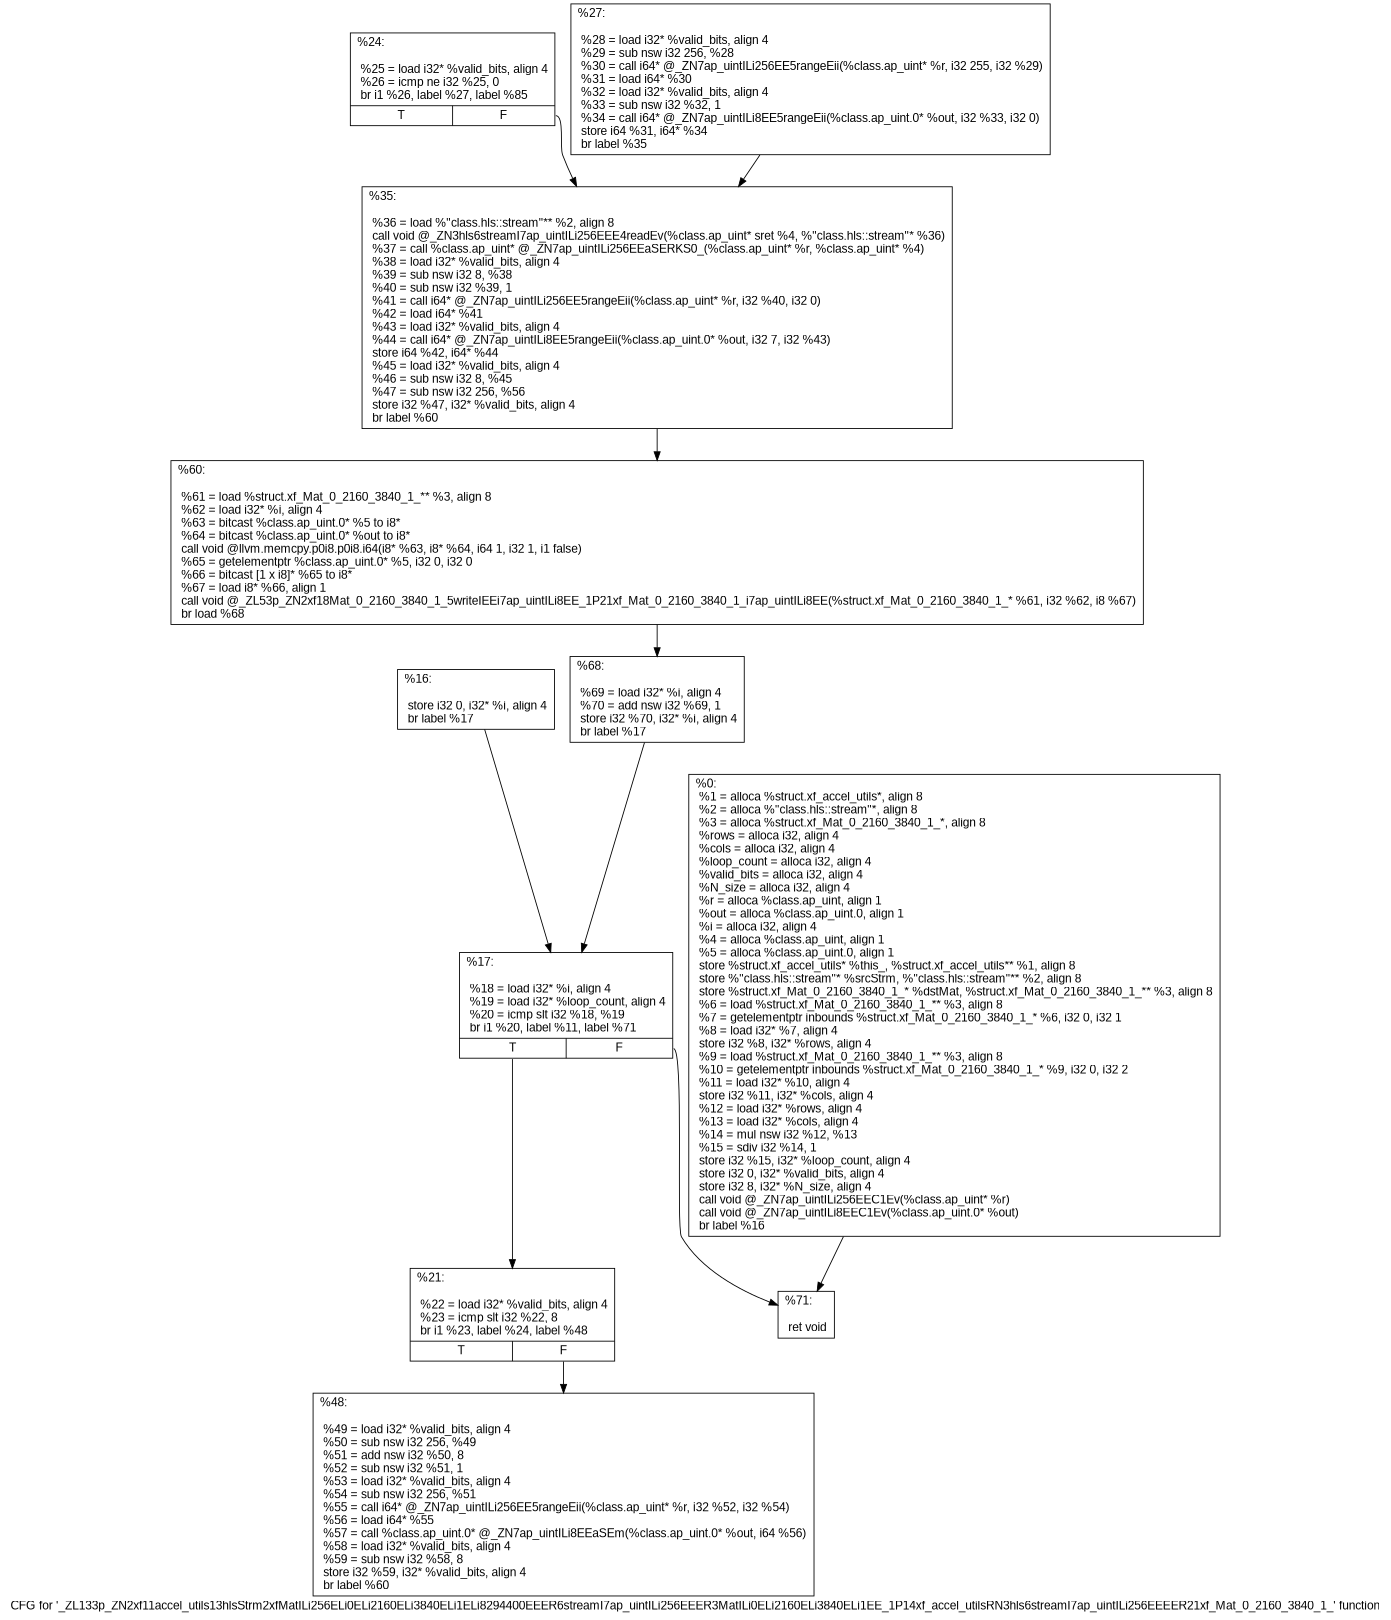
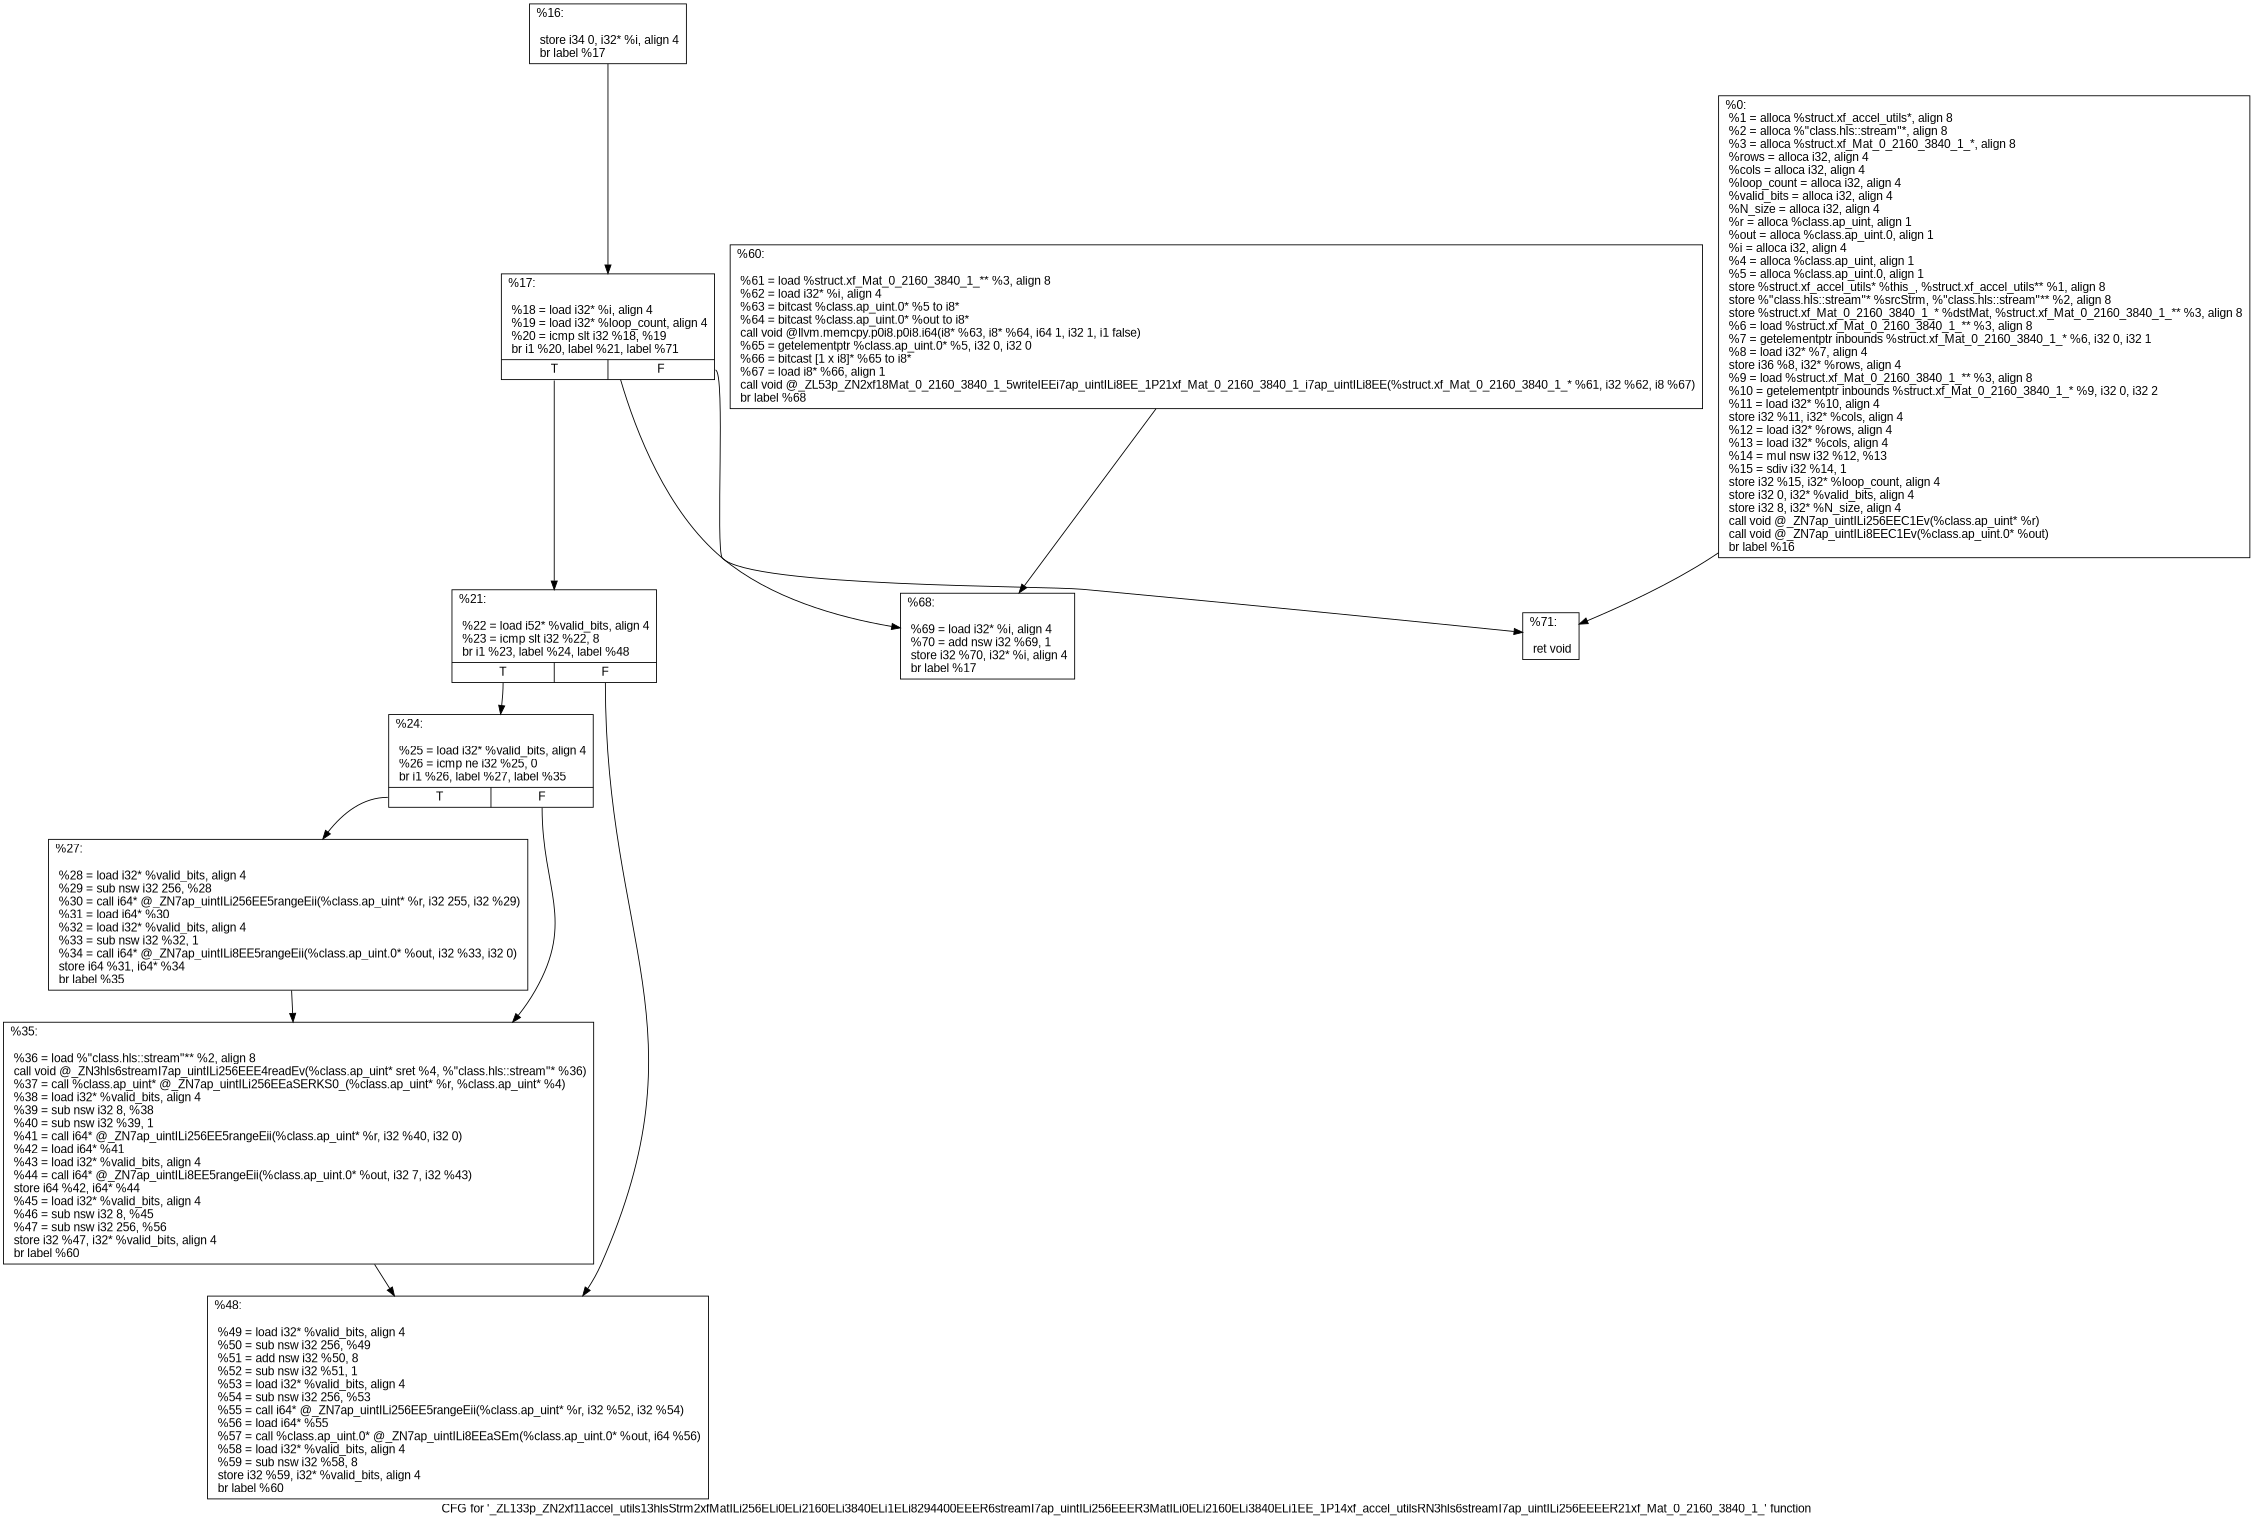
  digraph {
    fontname="Liberation Sans"
    label="CFG for '_ZL133p_ZN2xf11accel_utils13hlsStrm2xfMatILi256ELi0ELi2160ELi3840ELi1ELi8294400EEER6streamI7ap_uintILi256EEER3MatILi0ELi2160ELi3840ELi1EE_1P14xf_accel_utilsRN3hls6streamI7ap_uintILi256EEEER21xf_Mat_0_2160_3840_1_' function"
    node [fontname="Liberation Sans" shape=record]
    edge [fontname="Liberation Sans"]
-   n1 [label="{%0:\l  %1 = alloca %struct.xf_accel_utils*, align 8\l  %2 = alloca %\"class.hls::stream\"*, align 8\l  %3 = alloca %struct.xf_Mat_0_2160_3840_1_*, align 8\l  %rows = alloca i32, align 4\l  %cols = alloca i32, align 4\l  %loop_count = alloca i32, align 4\l  %valid_bits = alloca i32, align 4\l  %N_size = alloca i32, align 4\l  %r = alloca %class.ap_uint, align 1\l  %out = alloca %class.ap_uint.0, align 1\l  %i = alloca i32, align 4\l  %4 = alloca %class.ap_uint, align 1\l  %5 = alloca %class.ap_uint.0, align 1\l  store %struct.xf_accel_utils* %this_, %struct.xf_accel_utils** %1, align 8\l  store %\"class.hls::stream\"* %srcStrm, %\"class.hls::stream\"** %2, align 8\l  store %struct.xf_Mat_0_2160_3840_1_* %dstMat, %struct.xf_Mat_0_2160_3840_1_** %3, align 8\l  %6 = load %struct.xf_Mat_0_2160_3840_1_** %3, align 8\l  %7 = getelementptr inbounds %struct.xf_Mat_0_2160_3840_1_* %6, i32 0, i32 1\l  %8 = load i32* %7, align 4\l  store i32 %8, i32* %rows, align 4\l  %9 = load %struct.xf_Mat_0_2160_3840_1_** %3, align 8\l  %10 = getelementptr inbounds %struct.xf_Mat_0_2160_3840_1_* %9, i32 0, i32 2\l  %11 = load i32* %10, align 4\l  store i32 %11, i32* %cols, align 4\l  %12 = load i32* %rows, align 4\l  %13 = load i32* %cols, align 4\l  %14 = mul nsw i32 %12, %13\l  %15 = sdiv i32 %14, 1\l  store i32 %15, i32* %loop_count, align 4\l  store i32 0, i32* %valid_bits, align 4\l  store i32 8, i32* %N_size, align 4\l  call void @_ZN7ap_uintILi256EEC1Ev(%class.ap_uint* %r)\l  call void @_ZN7ap_uintILi8EEC1Ev(%class.ap_uint.0* %out)\l  br label %16\l}"]
+   n1 [label="{%0:\l  %1 = alloca %struct.xf_accel_utils*, align 8\l  %2 = alloca %\"class.hls::stream\"*, align 8\l  %3 = alloca %struct.xf_Mat_0_2160_3840_1_*, align 8\l  %rows = alloca i32, align 4\l  %cols = alloca i32, align 4\l  %loop_count = alloca i32, align 4\l  %valid_bits = alloca i32, align 4\l  %N_size = alloca i32, align 4\l  %r = alloca %class.ap_uint, align 1\l  %out = alloca %class.ap_uint.0, align 1\l  %i = alloca i32, align 4\l  %4 = alloca %class.ap_uint, align 1\l  %5 = alloca %class.ap_uint.0, align 1\l  store %struct.xf_accel_utils* %this_, %struct.xf_accel_utils** %1, align 8\l  store %\"class.hls::stream\"* %srcStrm, %\"class.hls::stream\"** %2, align 8\l  store %struct.xf_Mat_0_2160_3840_1_* %dstMat, %struct.xf_Mat_0_2160_3840_1_** %3, align 8\l  %6 = load %struct.xf_Mat_0_2160_3840_1_** %3, align 8\l  %7 = getelementptr inbounds %struct.xf_Mat_0_2160_3840_1_* %6, i32 0, i32 1\l  %8 = load i32* %7, align 4\l  store i36 %8, i32* %rows, align 4\l  %9 = load %struct.xf_Mat_0_2160_3840_1_** %3, align 8\l  %10 = getelementptr inbounds %struct.xf_Mat_0_2160_3840_1_* %9, i32 0, i32 2\l  %11 = load i32* %10, align 4\l  store i32 %11, i32* %cols, align 4\l  %12 = load i32* %rows, align 4\l  %13 = load i32* %cols, align 4\l  %14 = mul nsw i32 %12, %13\l  %15 = sdiv i32 %14, 1\l  store i32 %15, i32* %loop_count, align 4\l  store i32 0, i32* %valid_bits, align 4\l  store i32 8, i32* %N_size, align 4\l  call void @_ZN7ap_uintILi256EEC1Ev(%class.ap_uint* %r)\l  call void @_ZN7ap_uintILi8EEC1Ev(%class.ap_uint.0* %out)\l  br label %16\l}"]
    n2 [label="{%71:\l\l  ret void\l}"]
-   n3 [label="{%16:\l\l  store i32 0, i32* %i, align 4\l  br label %17\l}"]
-   n4 [label="{%17:\l\l  %18 = load i32* %i, align 4\l  %19 = load i32* %loop_count, align 4\l  %20 = icmp slt i32 %18, %19\l  br i1 %20, label %11, label %71\l|{<s0>T|<s1>F}}"]
-   n5 [label="{%21:\l\l  %22 = load i32* %valid_bits, align 4\l  %23 = icmp slt i32 %22, 8\l  br i1 %23, label %24, label %48\l|{<s0>T|<s1>F}}"]
-   n6 [label="{%24:\l\l  %25 = load i32* %valid_bits, align 4\l  %26 = icmp ne i32 %25, 0\l  br i1 %26, label %27, label %85\l|{<s0>T|<s1>F}}"]
-   n7 [label="{%48:\l\l  %49 = load i32* %valid_bits, align 4\l  %50 = sub nsw i32 256, %49\l  %51 = add nsw i32 %50, 8\l  %52 = sub nsw i32 %51, 1\l  %53 = load i32* %valid_bits, align 4\l  %54 = sub nsw i32 256, %51\l  %55 = call i64* @_ZN7ap_uintILi256EE5rangeEii(%class.ap_uint* %r, i32 %52, i32 %54)\l  %56 = load i64* %55\l  %57 = call %class.ap_uint.0* @_ZN7ap_uintILi8EEaSEm(%class.ap_uint.0* %out, i64 %56)\l  %58 = load i32* %valid_bits, align 4\l  %59 = sub nsw i32 %58, 8\l  store i32 %59, i32* %valid_bits, align 4\l  br label %60\l}"]
+   n3 [label="{%16:\l\l  store i34 0, i32* %i, align 4\l  br label %17\l}"]
+   n4 [label="{%17:\l\l  %18 = load i32* %i, align 4\l  %19 = load i32* %loop_count, align 4\l  %20 = icmp slt i32 %18, %19\l  br i1 %20, label %21, label %71\l|{<s0>T|<s1>F}}"]
+   n5 [label="{%21:\l\l  %22 = load i52* %valid_bits, align 4\l  %23 = icmp slt i32 %22, 8\l  br i1 %23, label %24, label %48\l|{<s0>T|<s1>F}}"]
+   n6 [label="{%24:\l\l  %25 = load i32* %valid_bits, align 4\l  %26 = icmp ne i32 %25, 0\l  br i1 %26, label %27, label %35\l|{<s0>T|<s1>F}}"]
+   n7 [label="{%48:\l\l  %49 = load i32* %valid_bits, align 4\l  %50 = sub nsw i32 256, %49\l  %51 = add nsw i32 %50, 8\l  %52 = sub nsw i32 %51, 1\l  %53 = load i32* %valid_bits, align 4\l  %54 = sub nsw i32 256, %53\l  %55 = call i64* @_ZN7ap_uintILi256EE5rangeEii(%class.ap_uint* %r, i32 %52, i32 %54)\l  %56 = load i64* %55\l  %57 = call %class.ap_uint.0* @_ZN7ap_uintILi8EEaSEm(%class.ap_uint.0* %out, i64 %56)\l  %58 = load i32* %valid_bits, align 4\l  %59 = sub nsw i32 %58, 8\l  store i32 %59, i32* %valid_bits, align 4\l  br label %60\l}"]
    n8 [label="{%27:\l\l  %28 = load i32* %valid_bits, align 4\l  %29 = sub nsw i32 256, %28\l  %30 = call i64* @_ZN7ap_uintILi256EE5rangeEii(%class.ap_uint* %r, i32 255, i32 %29)\l  %31 = load i64* %30\l  %32 = load i32* %valid_bits, align 4\l  %33 = sub nsw i32 %32, 1\l  %34 = call i64* @_ZN7ap_uintILi8EE5rangeEii(%class.ap_uint.0* %out, i32 %33, i32 0)\l  store i64 %31, i64* %34\l  br label %35\l}"]
    n9 [label="{%35:\l\l  %36 = load %\"class.hls::stream\"** %2, align 8\l  call void @_ZN3hls6streamI7ap_uintILi256EEE4readEv(%class.ap_uint* sret %4, %\"class.hls::stream\"* %36)\l  %37 = call %class.ap_uint* @_ZN7ap_uintILi256EEaSERKS0_(%class.ap_uint* %r, %class.ap_uint* %4)\l  %38 = load i32* %valid_bits, align 4\l  %39 = sub nsw i32 8, %38\l  %40 = sub nsw i32 %39, 1\l  %41 = call i64* @_ZN7ap_uintILi256EE5rangeEii(%class.ap_uint* %r, i32 %40, i32 0)\l  %42 = load i64* %41\l  %43 = load i32* %valid_bits, align 4\l  %44 = call i64* @_ZN7ap_uintILi8EE5rangeEii(%class.ap_uint.0* %out, i32 7, i32 %43)\l  store i64 %42, i64* %44\l  %45 = load i32* %valid_bits, align 4\l  %46 = sub nsw i32 8, %45\l  %47 = sub nsw i32 256, %56\l  store i32 %47, i32* %valid_bits, align 4\l  br label %60\l}"]
-   n10 [label="{%60:\l\l  %61 = load %struct.xf_Mat_0_2160_3840_1_** %3, align 8\l  %62 = load i32* %i, align 4\l  %63 = bitcast %class.ap_uint.0* %5 to i8*\l  %64 = bitcast %class.ap_uint.0* %out to i8*\l  call void @llvm.memcpy.p0i8.p0i8.i64(i8* %63, i8* %64, i64 1, i32 1, i1 false)\l  %65 = getelementptr %class.ap_uint.0* %5, i32 0, i32 0\l  %66 = bitcast [1 x i8]* %65 to i8*\l  %67 = load i8* %66, align 1\l  call void @_ZL53p_ZN2xf18Mat_0_2160_3840_1_5writeIEEi7ap_uintILi8EE_1P21xf_Mat_0_2160_3840_1_i7ap_uintILi8EE(%struct.xf_Mat_0_2160_3840_1_* %61, i32 %62, i8 %67)\l  br load %68\l}"]
+   n10 [label="{%60:\l\l  %61 = load %struct.xf_Mat_0_2160_3840_1_** %3, align 8\l  %62 = load i32* %i, align 4\l  %63 = bitcast %class.ap_uint.0* %5 to i8*\l  %64 = bitcast %class.ap_uint.0* %out to i8*\l  call void @llvm.memcpy.p0i8.p0i8.i64(i8* %63, i8* %64, i64 1, i32 1, i1 false)\l  %65 = getelementptr %class.ap_uint.0* %5, i32 0, i32 0\l  %66 = bitcast [1 x i8]* %65 to i8*\l  %67 = load i8* %66, align 1\l  call void @_ZL53p_ZN2xf18Mat_0_2160_3840_1_5writeIEEi7ap_uintILi8EE_1P21xf_Mat_0_2160_3840_1_i7ap_uintILi8EE(%struct.xf_Mat_0_2160_3840_1_* %61, i32 %62, i8 %67)\l  br label %68\l}"]
    n11 [label="{%68:\l\l  %69 = load i32* %i, align 4\l  %70 = add nsw i32 %69, 1\l  store i32 %70, i32* %i, align 4\l  br label %17\l}"]
    n1 -> n2
    n3 -> n4
    n4 -> n2 [tailport=s1]
    n4 -> n5 [tailport=s0]
+   n5 -> n6 [tailport=s0]
    n5 -> n7 [tailport=s1]
+   n6 -> n8 [tailport=s0]
    n6 -> n9 [tailport=s1]
    n8 -> n9
-   n9 -> n10
+   n9 -> n7
    n10 -> n11
-   n11 -> n4
+   n4 -> n11
  }
